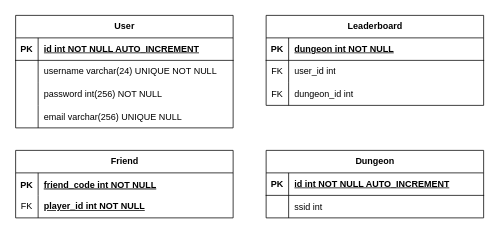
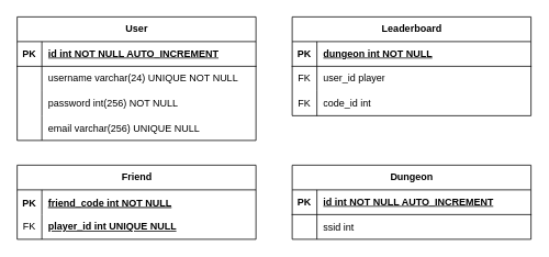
  <mxCell id="0" />
  <mxCell id="1" parent="0" />
  <mxCell id="2" value="&lt;span style=&quot;text-wrap: wrap;&quot;&gt;User&lt;/span&gt;" style="shape=table;startSize=30;container=1;collapsible=1;childLayout=tableLayout;fixedRows=1;rowLines=0;fontStyle=1;align=center;resizeLast=1;html=1;" parent="1" vertex="1"><mxGeometry x="20" y="20" width="290" height="150" as="geometry" /></mxCell>
  <mxCell id="3" value="" style="shape=tableRow;horizontal=0;startSize=0;swimlaneHead=0;swimlaneBody=0;fillColor=none;collapsible=0;dropTarget=0;points=[[0,0.5],[1,0.5]];portConstraint=eastwest;top=0;left=0;right=0;bottom=1;" parent="2" vertex="1"><mxGeometry y="30" width="290" height="30" as="geometry" /></mxCell>
  <mxCell id="4" value="PK" style="shape=partialRectangle;connectable=0;fillColor=none;top=0;left=0;bottom=0;right=0;fontStyle=1;overflow=hidden;whiteSpace=wrap;html=1;" parent="3" vertex="1"><mxGeometry width="30" height="30" as="geometry"><mxRectangle width="30" height="30" as="alternateBounds" /></mxGeometry></mxCell>
  <mxCell id="5" value="id int NOT NULL AUTO_INCREMENT" style="shape=partialRectangle;connectable=0;fillColor=none;top=0;left=0;bottom=0;right=0;align=left;spacingLeft=6;fontStyle=5;overflow=hidden;whiteSpace=wrap;html=1;" parent="3" vertex="1"><mxGeometry x="30" width="260" height="30" as="geometry"><mxRectangle width="260" height="30" as="alternateBounds" /></mxGeometry></mxCell>
  <mxCell id="6" value="" style="shape=tableRow;horizontal=0;startSize=0;swimlaneHead=0;swimlaneBody=0;fillColor=none;collapsible=0;dropTarget=0;points=[[0,0.5],[1,0.5]];portConstraint=eastwest;top=0;left=0;right=0;bottom=0;" parent="2" vertex="1"><mxGeometry y="60" width="290" height="30" as="geometry" /></mxCell>
  <mxCell id="7" value="" style="shape=partialRectangle;connectable=0;fillColor=none;top=0;left=0;bottom=0;right=0;editable=1;overflow=hidden;whiteSpace=wrap;html=1;" parent="6" vertex="1"><mxGeometry width="30" height="30" as="geometry"><mxRectangle width="30" height="30" as="alternateBounds" /></mxGeometry></mxCell>
  <mxCell id="8" value="&lt;span style=&quot;text-wrap: nowrap;&quot;&gt;username varchar(24) UNIQUE NOT NULL&lt;/span&gt;" style="shape=partialRectangle;connectable=0;fillColor=none;top=0;left=0;bottom=0;right=0;align=left;spacingLeft=6;overflow=hidden;whiteSpace=wrap;html=1;" parent="6" vertex="1"><mxGeometry x="30" width="260" height="30" as="geometry"><mxRectangle width="260" height="30" as="alternateBounds" /></mxGeometry></mxCell>
  <mxCell id="9" value="" style="shape=tableRow;horizontal=0;startSize=0;swimlaneHead=0;swimlaneBody=0;fillColor=none;collapsible=0;dropTarget=0;points=[[0,0.5],[1,0.5]];portConstraint=eastwest;top=0;left=0;right=0;bottom=0;" parent="2" vertex="1"><mxGeometry y="90" width="290" height="30" as="geometry" /></mxCell>
  <mxCell id="10" value="" style="shape=partialRectangle;connectable=0;fillColor=none;top=0;left=0;bottom=0;right=0;editable=1;overflow=hidden;whiteSpace=wrap;html=1;" parent="9" vertex="1"><mxGeometry width="30" height="30" as="geometry"><mxRectangle width="30" height="30" as="alternateBounds" /></mxGeometry></mxCell>
  <mxCell id="11" value="password int(256) NOT NULL" style="shape=partialRectangle;connectable=0;fillColor=none;top=0;left=0;bottom=0;right=0;align=left;spacingLeft=6;overflow=hidden;whiteSpace=wrap;html=1;" parent="9" vertex="1"><mxGeometry x="30" width="260" height="30" as="geometry"><mxRectangle width="260" height="30" as="alternateBounds" /></mxGeometry></mxCell>
  <mxCell id="12" value="" style="shape=tableRow;horizontal=0;startSize=0;swimlaneHead=0;swimlaneBody=0;fillColor=none;collapsible=0;dropTarget=0;points=[[0,0.5],[1,0.5]];portConstraint=eastwest;top=0;left=0;right=0;bottom=0;" parent="2" vertex="1"><mxGeometry y="120" width="290" height="30" as="geometry" /></mxCell>
  <mxCell id="13" value="" style="shape=partialRectangle;connectable=0;fillColor=none;top=0;left=0;bottom=0;right=0;editable=1;overflow=hidden;" parent="12" vertex="1"><mxGeometry width="30" height="30" as="geometry"><mxRectangle width="30" height="30" as="alternateBounds" /></mxGeometry></mxCell>
  <mxCell id="14" value="email varchar(256) UNIQUE NULL" style="shape=partialRectangle;connectable=0;fillColor=none;top=0;left=0;bottom=0;right=0;align=left;spacingLeft=6;overflow=hidden;" parent="12" vertex="1"><mxGeometry x="30" width="260" height="30" as="geometry"><mxRectangle width="260" height="30" as="alternateBounds" /></mxGeometry></mxCell>
  <mxCell id="15" value="&lt;span style=&quot;text-wrap: wrap;&quot;&gt;Leaderboard&lt;/span&gt;" style="shape=table;startSize=30;container=1;collapsible=1;childLayout=tableLayout;fixedRows=1;rowLines=0;fontStyle=1;align=center;resizeLast=1;html=1;" parent="1" vertex="1"><mxGeometry x="354" y="20" width="290" height="120" as="geometry" /></mxCell>
  <mxCell id="16" value="" style="shape=tableRow;horizontal=0;startSize=0;swimlaneHead=0;swimlaneBody=0;fillColor=none;collapsible=0;dropTarget=0;points=[[0,0.5],[1,0.5]];portConstraint=eastwest;top=0;left=0;right=0;bottom=1;" parent="15" vertex="1"><mxGeometry y="30" width="290" height="30" as="geometry" /></mxCell>
  <mxCell id="17" value="PK" style="shape=partialRectangle;connectable=0;fillColor=none;top=0;left=0;bottom=0;right=0;fontStyle=1;overflow=hidden;whiteSpace=wrap;html=1;" parent="16" vertex="1"><mxGeometry width="30" height="30" as="geometry"><mxRectangle width="30" height="30" as="alternateBounds" /></mxGeometry></mxCell>
  <mxCell id="18" value="dungeon int NOT NULL" style="shape=partialRectangle;connectable=0;fillColor=none;top=0;left=0;bottom=0;right=0;align=left;spacingLeft=6;fontStyle=5;overflow=hidden;whiteSpace=wrap;html=1;" parent="16" vertex="1"><mxGeometry x="30" width="260" height="30" as="geometry"><mxRectangle width="260" height="30" as="alternateBounds" /></mxGeometry></mxCell>
  <mxCell id="19" value="" style="shape=tableRow;horizontal=0;startSize=0;swimlaneHead=0;swimlaneBody=0;fillColor=none;collapsible=0;dropTarget=0;points=[[0,0.5],[1,0.5]];portConstraint=eastwest;top=0;left=0;right=0;bottom=0;" parent="15" vertex="1"><mxGeometry y="60" width="290" height="30" as="geometry" /></mxCell>
  <mxCell id="20" value="FK" style="shape=partialRectangle;connectable=0;fillColor=none;top=0;left=0;bottom=0;right=0;fontStyle=0;overflow=hidden;whiteSpace=wrap;html=1;" parent="19" vertex="1"><mxGeometry width="30" height="30" as="geometry"><mxRectangle width="30" height="30" as="alternateBounds" /></mxGeometry></mxCell>
- <mxCell id="21" value="user_id int" style="shape=partialRectangle;connectable=0;fillColor=none;top=0;left=0;bottom=0;right=0;align=left;spacingLeft=6;fontStyle=0;overflow=hidden;whiteSpace=wrap;html=1;" parent="19" vertex="1"><mxGeometry x="30" width="260" height="30" as="geometry"><mxRectangle width="260" height="30" as="alternateBounds" /></mxGeometry></mxCell>
+ <mxCell id="21" value="user_id player" style="shape=partialRectangle;connectable=0;fillColor=none;top=0;left=0;bottom=0;right=0;align=left;spacingLeft=6;fontStyle=0;overflow=hidden;whiteSpace=wrap;html=1;" parent="19" vertex="1"><mxGeometry x="30" width="260" height="30" as="geometry"><mxRectangle width="260" height="30" as="alternateBounds" /></mxGeometry></mxCell>
  <mxCell id="22" value="" style="shape=tableRow;horizontal=0;startSize=0;swimlaneHead=0;swimlaneBody=0;fillColor=none;collapsible=0;dropTarget=0;points=[[0,0.5],[1,0.5]];portConstraint=eastwest;top=0;left=0;right=0;bottom=0;" parent="15" vertex="1"><mxGeometry y="90" width="290" height="30" as="geometry" /></mxCell>
  <mxCell id="23" value="FK" style="shape=partialRectangle;connectable=0;fillColor=none;top=0;left=0;bottom=0;right=0;fontStyle=0;overflow=hidden;whiteSpace=wrap;html=1;" parent="22" vertex="1"><mxGeometry width="30" height="30" as="geometry"><mxRectangle width="30" height="30" as="alternateBounds" /></mxGeometry></mxCell>
- <mxCell id="24" value="dungeon_id int" style="shape=partialRectangle;connectable=0;fillColor=none;top=0;left=0;bottom=0;right=0;align=left;spacingLeft=6;fontStyle=0;overflow=hidden;whiteSpace=wrap;html=1;" parent="22" vertex="1"><mxGeometry x="30" width="260" height="30" as="geometry"><mxRectangle width="260" height="30" as="alternateBounds" /></mxGeometry></mxCell>
+ <mxCell id="24" value="code_id int" style="shape=partialRectangle;connectable=0;fillColor=none;top=0;left=0;bottom=0;right=0;align=left;spacingLeft=6;fontStyle=0;overflow=hidden;whiteSpace=wrap;html=1;" parent="22" vertex="1"><mxGeometry x="30" width="260" height="30" as="geometry"><mxRectangle width="260" height="30" as="alternateBounds" /></mxGeometry></mxCell>
  <mxCell id="25" value="&lt;span style=&quot;text-wrap: wrap;&quot;&gt;Dungeon&lt;/span&gt;" style="shape=table;startSize=30;container=1;collapsible=1;childLayout=tableLayout;fixedRows=1;rowLines=0;fontStyle=1;align=center;resizeLast=1;html=1;" parent="1" vertex="1"><mxGeometry x="354" y="200" width="290" height="90" as="geometry"><mxRectangle x="440" y="340" width="110" height="30" as="alternateBounds" /></mxGeometry></mxCell>
  <mxCell id="26" value="" style="shape=tableRow;horizontal=0;startSize=0;swimlaneHead=0;swimlaneBody=0;fillColor=none;collapsible=0;dropTarget=0;points=[[0,0.5],[1,0.5]];portConstraint=eastwest;top=0;left=0;right=0;bottom=1;" parent="25" vertex="1"><mxGeometry y="30" width="290" height="30" as="geometry" /></mxCell>
  <mxCell id="27" value="PK" style="shape=partialRectangle;connectable=0;fillColor=none;top=0;left=0;bottom=0;right=0;fontStyle=1;overflow=hidden;whiteSpace=wrap;html=1;" parent="26" vertex="1"><mxGeometry width="30" height="30" as="geometry"><mxRectangle width="30" height="30" as="alternateBounds" /></mxGeometry></mxCell>
  <mxCell id="28" value="id int NOT NULL AUTO_INCREMENT" style="shape=partialRectangle;connectable=0;fillColor=none;top=0;left=0;bottom=0;right=0;align=left;spacingLeft=6;fontStyle=5;overflow=hidden;whiteSpace=wrap;html=1;" parent="26" vertex="1"><mxGeometry x="30" width="260" height="30" as="geometry"><mxRectangle width="260" height="30" as="alternateBounds" /></mxGeometry></mxCell>
  <mxCell id="29" value="" style="shape=tableRow;horizontal=0;startSize=0;swimlaneHead=0;swimlaneBody=0;fillColor=none;collapsible=0;dropTarget=0;points=[[0,0.5],[1,0.5]];portConstraint=eastwest;top=0;left=0;right=0;bottom=0;" parent="25" vertex="1"><mxGeometry y="60" width="290" height="30" as="geometry" /></mxCell>
  <mxCell id="30" value="" style="shape=partialRectangle;connectable=0;fillColor=none;top=0;left=0;bottom=0;right=0;editable=1;overflow=hidden;" parent="29" vertex="1"><mxGeometry width="30" height="30" as="geometry"><mxRectangle width="30" height="30" as="alternateBounds" /></mxGeometry></mxCell>
  <mxCell id="31" value="ssid int" style="shape=partialRectangle;connectable=0;fillColor=none;top=0;left=0;bottom=0;right=0;align=left;spacingLeft=6;overflow=hidden;" parent="29" vertex="1"><mxGeometry x="30" width="260" height="30" as="geometry"><mxRectangle width="260" height="30" as="alternateBounds" /></mxGeometry></mxCell>
  <mxCell id="32" value="&lt;span style=&quot;text-wrap: wrap;&quot;&gt;Friend&lt;/span&gt;" style="shape=table;startSize=30;container=1;collapsible=1;childLayout=tableLayout;fixedRows=1;rowLines=0;fontStyle=1;align=center;resizeLast=1;html=1;" parent="1" vertex="1"><mxGeometry x="20" y="200" width="290" height="90" as="geometry"><mxRectangle x="440" y="80" width="110" height="30" as="alternateBounds" /></mxGeometry></mxCell>
  <mxCell id="33" value="" style="shape=tableRow;horizontal=0;startSize=0;swimlaneHead=0;swimlaneBody=0;fillColor=none;collapsible=0;dropTarget=0;points=[[0,0.5],[1,0.5]];portConstraint=eastwest;top=0;left=0;right=0;bottom=0;" parent="32" vertex="1"><mxGeometry y="30" width="290" height="30" as="geometry" /></mxCell>
  <mxCell id="34" value="PK" style="shape=partialRectangle;connectable=0;fillColor=none;top=0;left=0;bottom=0;right=0;editable=1;overflow=hidden;fontStyle=1" parent="33" vertex="1"><mxGeometry width="30" height="30" as="geometry"><mxRectangle width="30" height="30" as="alternateBounds" /></mxGeometry></mxCell>
  <mxCell id="35" value="friend_code int NOT NULL" style="shape=partialRectangle;connectable=0;fillColor=none;top=0;left=0;bottom=0;right=0;align=left;spacingLeft=6;overflow=hidden;fontStyle=5" parent="33" vertex="1"><mxGeometry x="30" width="260" height="30" as="geometry"><mxRectangle width="260" height="30" as="alternateBounds" /></mxGeometry></mxCell>
  <mxCell id="36" value="" style="shape=tableRow;horizontal=0;startSize=0;swimlaneHead=0;swimlaneBody=0;fillColor=none;collapsible=0;dropTarget=0;points=[[0,0.5],[1,0.5]];portConstraint=eastwest;top=0;left=0;right=0;bottom=0;strokeColor=default;swimlaneLine=1;" parent="32" vertex="1"><mxGeometry y="60" width="290" height="30" as="geometry" /></mxCell>
  <mxCell id="37" value="&lt;span style=&quot;font-weight: normal;&quot;&gt;FK&lt;/span&gt;" style="shape=partialRectangle;connectable=0;fillColor=none;top=0;left=0;bottom=0;right=0;fontStyle=1;overflow=hidden;whiteSpace=wrap;html=1;" parent="36" vertex="1"><mxGeometry width="30" height="30" as="geometry"><mxRectangle width="30" height="30" as="alternateBounds" /></mxGeometry></mxCell>
- <mxCell id="38" value="player_id int NOT NULL" style="shape=partialRectangle;connectable=0;fillColor=none;top=0;left=0;bottom=0;right=0;align=left;spacingLeft=6;fontStyle=5;overflow=hidden;whiteSpace=wrap;html=1;" parent="36" vertex="1"><mxGeometry x="30" width="260" height="30" as="geometry"><mxRectangle width="260" height="30" as="alternateBounds" /></mxGeometry></mxCell>
+ <mxCell id="38" value="player_id int UNIQUE NULL" style="shape=partialRectangle;connectable=0;fillColor=none;top=0;left=0;bottom=0;right=0;align=left;spacingLeft=6;fontStyle=5;overflow=hidden;whiteSpace=wrap;html=1;" parent="36" vertex="1"><mxGeometry x="30" width="260" height="30" as="geometry"><mxRectangle width="260" height="30" as="alternateBounds" /></mxGeometry></mxCell>
